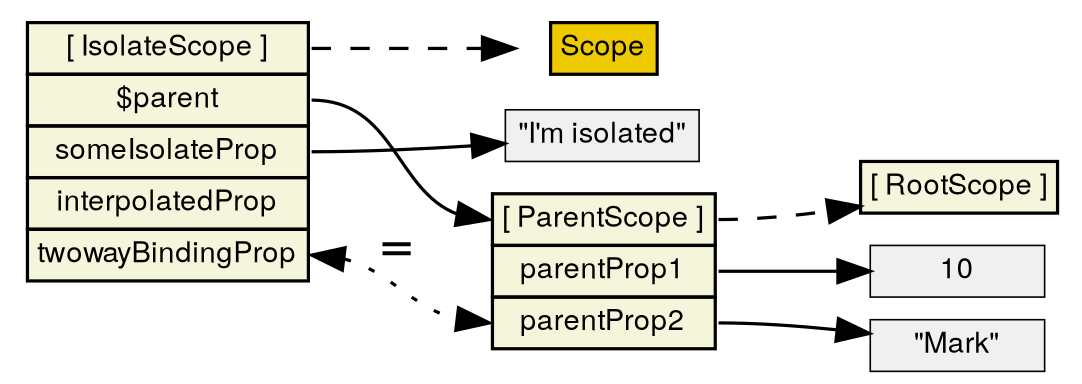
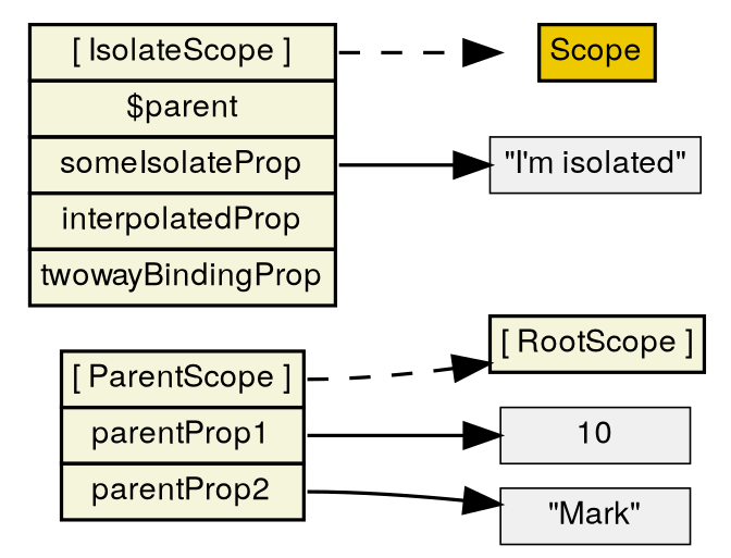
  digraph {
    nodesep=0.1
    rankdir=LR
    node [fontname="Helvetica,Sans" fontsize=9 margin="0.05, 0.04" penwidth=0.5 shape=plaintext]
    edge [tailport=proto]
    n1 [height=0.2 label=<<table bgcolor="beige" border="0" cellborder="1" cellpadding="2" cellspacing="0">   <tr><td port="proto">[ RootScope ]</td></tr></table>>]
    n2 [height=0.2 label=<<table bgcolor="beige" border="0" cellborder="1" cellpadding="2" cellspacing="0">   <tr><td port="proto">[ ParentScope ]</td></tr>   <tr><td port="parentProp1">parentProp1</td></tr>   <tr><td port="parentProp2">parentProp2</td></tr>   </table>>]
    n3 [fillcolor=gray94 height=0.2 label=10 shape=box style=filled]
    n4 [fillcolor=gray94 height=0.2 label="\"Mark\"" shape=box style=filled]
    n5 [height=0.2 label=<<table bgcolor="beige" border="0" cellborder="1" cellpadding="2" cellspacing="0">   <tr><td port="proto">[ IsolateScope ]</td></tr>   <tr><td port="parent">$parent</td></tr>   <tr><td port="someIsolateProp">someIsolateProp</td></tr>   <tr><td port="interpolatedProp">interpolatedProp</td></tr>   <tr><td port="twowayBindingProp">twowayBindingProp</td></tr>   </table>>]
    n6 [height=0.2 label=<<table bgcolor="gold2" border="0" cellborder="1" cellpadding="2" cellspacing="0">   <tr><td port="proto">Scope</td></tr>   </table>>]
    n7 [fillcolor=gray94 height=0.2 label="\"I'm isolated\"" shape=box style=filled]
    n2 -> n1 [headport=proto style=dashed]
    n2 -> n3 [tailport=parentProp1]
    n2 -> n4 [tailport=parentProp2]
-   n5 -> n2 [headport=proto tailport=parent]
-   n5 -> n2 [dir=both headport=parentProp2 label=<=> style=dotted tailport=twowayBindingProp]
    n5 -> n6 [style=dashed]
    n5 -> n7 [tailport=someIsolateProp]
  }
